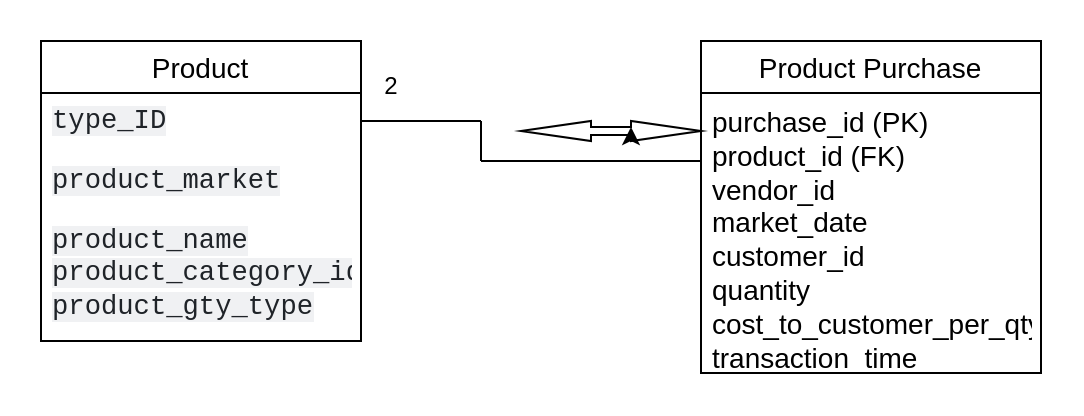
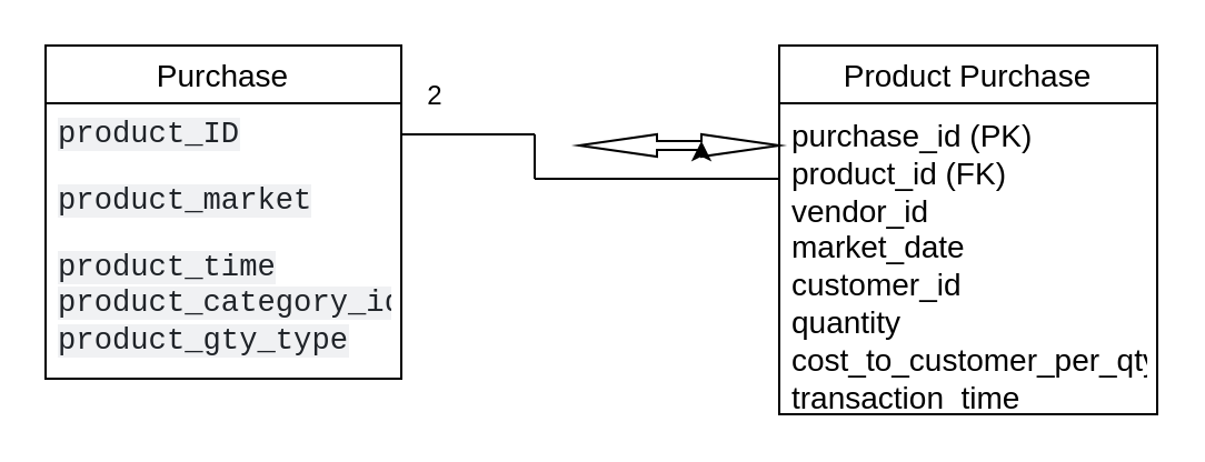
  <mxCell id="0" />
  <mxCell id="1" parent="0" />
- <mxCell id="2" value="Product" style="swimlane;fontStyle=0;childLayout=stackLayout;horizontal=1;startSize=26;horizontalStack=0;resizeParent=1;resizeParentMax=0;resizeLast=0;collapsible=1;marginBottom=0;align=center;fontSize=14;" vertex="1" parent="1"><mxGeometry x="20" y="20" width="160" height="150" as="geometry"><mxRectangle x="70" y="80" width="90" height="30" as="alternateBounds" /></mxGeometry></mxCell>
- <mxCell id="3" value="&lt;span style=&quot;color: rgb(31, 35, 40); font-family: ui-monospace, SFMono-Regular, &amp;quot;SF Mono&amp;quot;, Menlo, Consolas, &amp;quot;Liberation Mono&amp;quot;, monospace; font-size: 13.6px; white-space-collapse: break-spaces; background-color: rgba(129, 139, 152, 0.12);&quot;&gt;type_ID&lt;/span&gt;" style="text;strokeColor=none;fillColor=none;spacingLeft=4;spacingRight=4;overflow=hidden;rotatable=0;points=[[0,0.5],[1,0.5]];portConstraint=eastwest;fontSize=12;whiteSpace=wrap;html=1;" vertex="1" parent="2"><mxGeometry y="26" width="160" height="30" as="geometry" /></mxCell>
+ <mxCell id="2" value="Purchase" style="swimlane;fontStyle=0;childLayout=stackLayout;horizontal=1;startSize=26;horizontalStack=0;resizeParent=1;resizeParentMax=0;resizeLast=0;collapsible=1;marginBottom=0;align=center;fontSize=14;" vertex="1" parent="1"><mxGeometry x="20" y="20" width="160" height="150" as="geometry"><mxRectangle x="70" y="80" width="90" height="30" as="alternateBounds" /></mxGeometry></mxCell>
+ <mxCell id="3" value="&lt;span style=&quot;color: rgb(31, 35, 40); font-family: ui-monospace, SFMono-Regular, &amp;quot;SF Mono&amp;quot;, Menlo, Consolas, &amp;quot;Liberation Mono&amp;quot;, monospace; font-size: 13.6px; white-space-collapse: break-spaces; background-color: rgba(129, 139, 152, 0.12);&quot;&gt;product_ID&lt;/span&gt;" style="text;strokeColor=none;fillColor=none;spacingLeft=4;spacingRight=4;overflow=hidden;rotatable=0;points=[[0,0.5],[1,0.5]];portConstraint=eastwest;fontSize=12;whiteSpace=wrap;html=1;" vertex="1" parent="2"><mxGeometry y="26" width="160" height="30" as="geometry" /></mxCell>
  <mxCell id="4" value="&lt;span style=&quot;color: rgb(31, 35, 40); font-family: ui-monospace, SFMono-Regular, &amp;quot;SF Mono&amp;quot;, Menlo, Consolas, &amp;quot;Liberation Mono&amp;quot;, monospace; font-size: 13.6px; white-space-collapse: break-spaces; background-color: rgba(129, 139, 152, 0.12);&quot;&gt;product_market&lt;/span&gt;" style="text;strokeColor=none;fillColor=none;spacingLeft=4;spacingRight=4;overflow=hidden;rotatable=0;points=[[0,0.5],[1,0.5]];portConstraint=eastwest;fontSize=12;whiteSpace=wrap;html=1;" vertex="1" parent="2"><mxGeometry y="56" width="160" height="30" as="geometry" /></mxCell>
- <mxCell id="5" value="&lt;span style=&quot;color: rgb(31, 35, 40); font-family: ui-monospace, SFMono-Regular, &amp;quot;SF Mono&amp;quot;, Menlo, Consolas, &amp;quot;Liberation Mono&amp;quot;, monospace; font-size: 13.6px; white-space-collapse: break-spaces; background-color: rgba(129, 139, 152, 0.12);&quot;&gt;product_name&lt;/span&gt;&lt;div&gt;&lt;span style=&quot;color: rgb(31, 35, 40); font-family: ui-monospace, SFMono-Regular, &amp;quot;SF Mono&amp;quot;, Menlo, Consolas, &amp;quot;Liberation Mono&amp;quot;, monospace; font-size: 13.6px; white-space-collapse: break-spaces; background-color: rgba(129, 139, 152, 0.12);&quot;&gt;product_category_id &lt;/span&gt;&lt;/div&gt;&lt;div&gt;&lt;span style=&quot;color: rgb(31, 35, 40); font-family: ui-monospace, SFMono-Regular, &amp;quot;SF Mono&amp;quot;, Menlo, Consolas, &amp;quot;Liberation Mono&amp;quot;, monospace; font-size: 13.6px; white-space-collapse: break-spaces; background-color: rgba(129, 139, 152, 0.12);&quot;&gt;product_gty_type&lt;/span&gt;&lt;/div&gt;" style="text;strokeColor=none;fillColor=none;spacingLeft=4;spacingRight=4;overflow=hidden;rotatable=0;points=[[0,0.5],[1,0.5]];portConstraint=eastwest;fontSize=12;whiteSpace=wrap;html=1;" vertex="1" parent="2"><mxGeometry y="86" width="160" height="64" as="geometry" /></mxCell>
+ <mxCell id="5" value="&lt;span style=&quot;color: rgb(31, 35, 40); font-family: ui-monospace, SFMono-Regular, &amp;quot;SF Mono&amp;quot;, Menlo, Consolas, &amp;quot;Liberation Mono&amp;quot;, monospace; font-size: 13.6px; white-space-collapse: break-spaces; background-color: rgba(129, 139, 152, 0.12);&quot;&gt;product_time&lt;/span&gt;&lt;div&gt;&lt;span style=&quot;color: rgb(31, 35, 40); font-family: ui-monospace, SFMono-Regular, &amp;quot;SF Mono&amp;quot;, Menlo, Consolas, &amp;quot;Liberation Mono&amp;quot;, monospace; font-size: 13.6px; white-space-collapse: break-spaces; background-color: rgba(129, 139, 152, 0.12);&quot;&gt;product_category_id &lt;/span&gt;&lt;/div&gt;&lt;div&gt;&lt;span style=&quot;color: rgb(31, 35, 40); font-family: ui-monospace, SFMono-Regular, &amp;quot;SF Mono&amp;quot;, Menlo, Consolas, &amp;quot;Liberation Mono&amp;quot;, monospace; font-size: 13.6px; white-space-collapse: break-spaces; background-color: rgba(129, 139, 152, 0.12);&quot;&gt;product_gty_type&lt;/span&gt;&lt;/div&gt;" style="text;strokeColor=none;fillColor=none;spacingLeft=4;spacingRight=4;overflow=hidden;rotatable=0;points=[[0,0.5],[1,0.5]];portConstraint=eastwest;fontSize=12;whiteSpace=wrap;html=1;" vertex="1" parent="2"><mxGeometry y="86" width="160" height="64" as="geometry" /></mxCell>
  <mxCell id="6" value="Product Purchase" style="swimlane;fontStyle=0;childLayout=stackLayout;horizontal=1;startSize=26;horizontalStack=0;resizeParent=1;resizeParentMax=0;resizeLast=0;collapsible=1;marginBottom=0;align=center;fontSize=14;" vertex="1" parent="1"><mxGeometry x="350" y="20" width="170" height="166" as="geometry" /></mxCell>
  <mxCell id="7" value="&lt;div&gt;&lt;span style=&quot;text-align: center;&quot;&gt;&lt;span style=&quot;font-size: 14px; text-wrap: nowrap;&quot;&gt;purchase_id (PK)&lt;/span&gt;&lt;/span&gt;&lt;/div&gt;&lt;div&gt;&lt;span style=&quot;background-color: initial; font-size: 14px; text-wrap: nowrap;&quot;&gt;product_id (FK)&lt;/span&gt;&lt;span style=&quot;text-align: center;&quot;&gt;&lt;br&gt;&lt;/span&gt;&lt;/div&gt;&lt;div&gt;&lt;span style=&quot;background-color: initial;&quot;&gt;&lt;span style=&quot;font-size: 14px; text-wrap: nowrap;&quot;&gt;vendor_id&lt;/span&gt;&lt;br&gt;&lt;/span&gt;&lt;/div&gt;&lt;div&gt;&lt;span style=&quot;background-color: initial;&quot;&gt;&lt;span style=&quot;font-size: 14px; text-wrap: nowrap;&quot;&gt;market_date&lt;/span&gt;&lt;br&gt;&lt;/span&gt;&lt;/div&gt;&lt;div&gt;&lt;span style=&quot;background-color: initial;&quot;&gt;&lt;span style=&quot;font-size: 14px; text-wrap: nowrap;&quot;&gt;customer_id&amp;nbsp;&lt;/span&gt;&lt;br&gt;&lt;/span&gt;&lt;/div&gt;&lt;div&gt;&lt;span style=&quot;background-color: initial;&quot;&gt;&lt;span style=&quot;font-size: 14px; text-wrap: nowrap;&quot;&gt;quantity&lt;/span&gt;&lt;br&gt;&lt;/span&gt;&lt;/div&gt;&lt;div&gt;&lt;span style=&quot;background-color: initial;&quot;&gt;&lt;span style=&quot;font-size: 14px; text-wrap: nowrap;&quot;&gt;cost_to_customer_per_qty&lt;/span&gt;&lt;br&gt;&lt;/span&gt;&lt;/div&gt;&lt;div&gt;&lt;span style=&quot;background-color: initial;&quot;&gt;&lt;span style=&quot;font-size: 14px; text-wrap: nowrap;&quot;&gt;transaction_time&lt;/span&gt;&lt;br&gt;&lt;/span&gt;&lt;/div&gt;" style="text;strokeColor=none;fillColor=none;spacingLeft=4;spacingRight=4;overflow=hidden;rotatable=0;points=[[0,0.5],[1,0.5]];portConstraint=eastwest;fontSize=12;whiteSpace=wrap;html=1;" vertex="1" parent="6"><mxGeometry y="26" width="170" height="140" as="geometry" /></mxCell>
  <mxCell id="8" value="" style="endArrow=none;html=1;rounded=0;" edge="1" parent="1"><mxGeometry relative="1" as="geometry"><mxPoint x="240" y="80" as="sourcePoint" /><mxPoint x="350" y="80" as="targetPoint" /></mxGeometry></mxCell>
  <mxCell id="9" value="" style="endArrow=none;html=1;rounded=0;" edge="1" parent="1"><mxGeometry relative="1" as="geometry"><mxPoint x="240" y="80" as="sourcePoint" /><mxPoint x="240" y="60" as="targetPoint" /></mxGeometry></mxCell>
  <mxCell id="10" value="" style="endArrow=none;html=1;rounded=0;" edge="1" parent="1"><mxGeometry relative="1" as="geometry"><mxPoint x="180" y="60" as="sourcePoint" /><mxPoint x="240" y="60" as="targetPoint" /></mxGeometry></mxCell>
  <mxCell id="11" value="2" style="text;html=1;align=center;verticalAlign=middle;resizable=0;points=[];autosize=1;strokeColor=none;fillColor=none;" vertex="1" parent="1"><mxGeometry x="180" y="28" width="30" height="30" as="geometry" /></mxCell>
  <mxCell id="12" value="" style="html=1;shadow=0;dashed=0;align=center;verticalAlign=middle;shape=mxgraph.arrows2.twoWayArrow;dy=0.6;dx=35;" vertex="1" parent="1"><mxGeometry x="260" y="60" width="90" height="10" as="geometry" /></mxCell>
  <mxCell id="13" style="edgeStyle=orthogonalEdgeStyle;rounded=0;orthogonalLoop=1;jettySize=auto;html=1;exitX=0;exitY=0;exitDx=55;exitDy=7;exitPerimeter=0;entryX=0;entryY=0;entryDx=55;entryDy=3;entryPerimeter=0;" edge="1" parent="1" source="12" target="12"><mxGeometry relative="1" as="geometry" /></mxCell>
